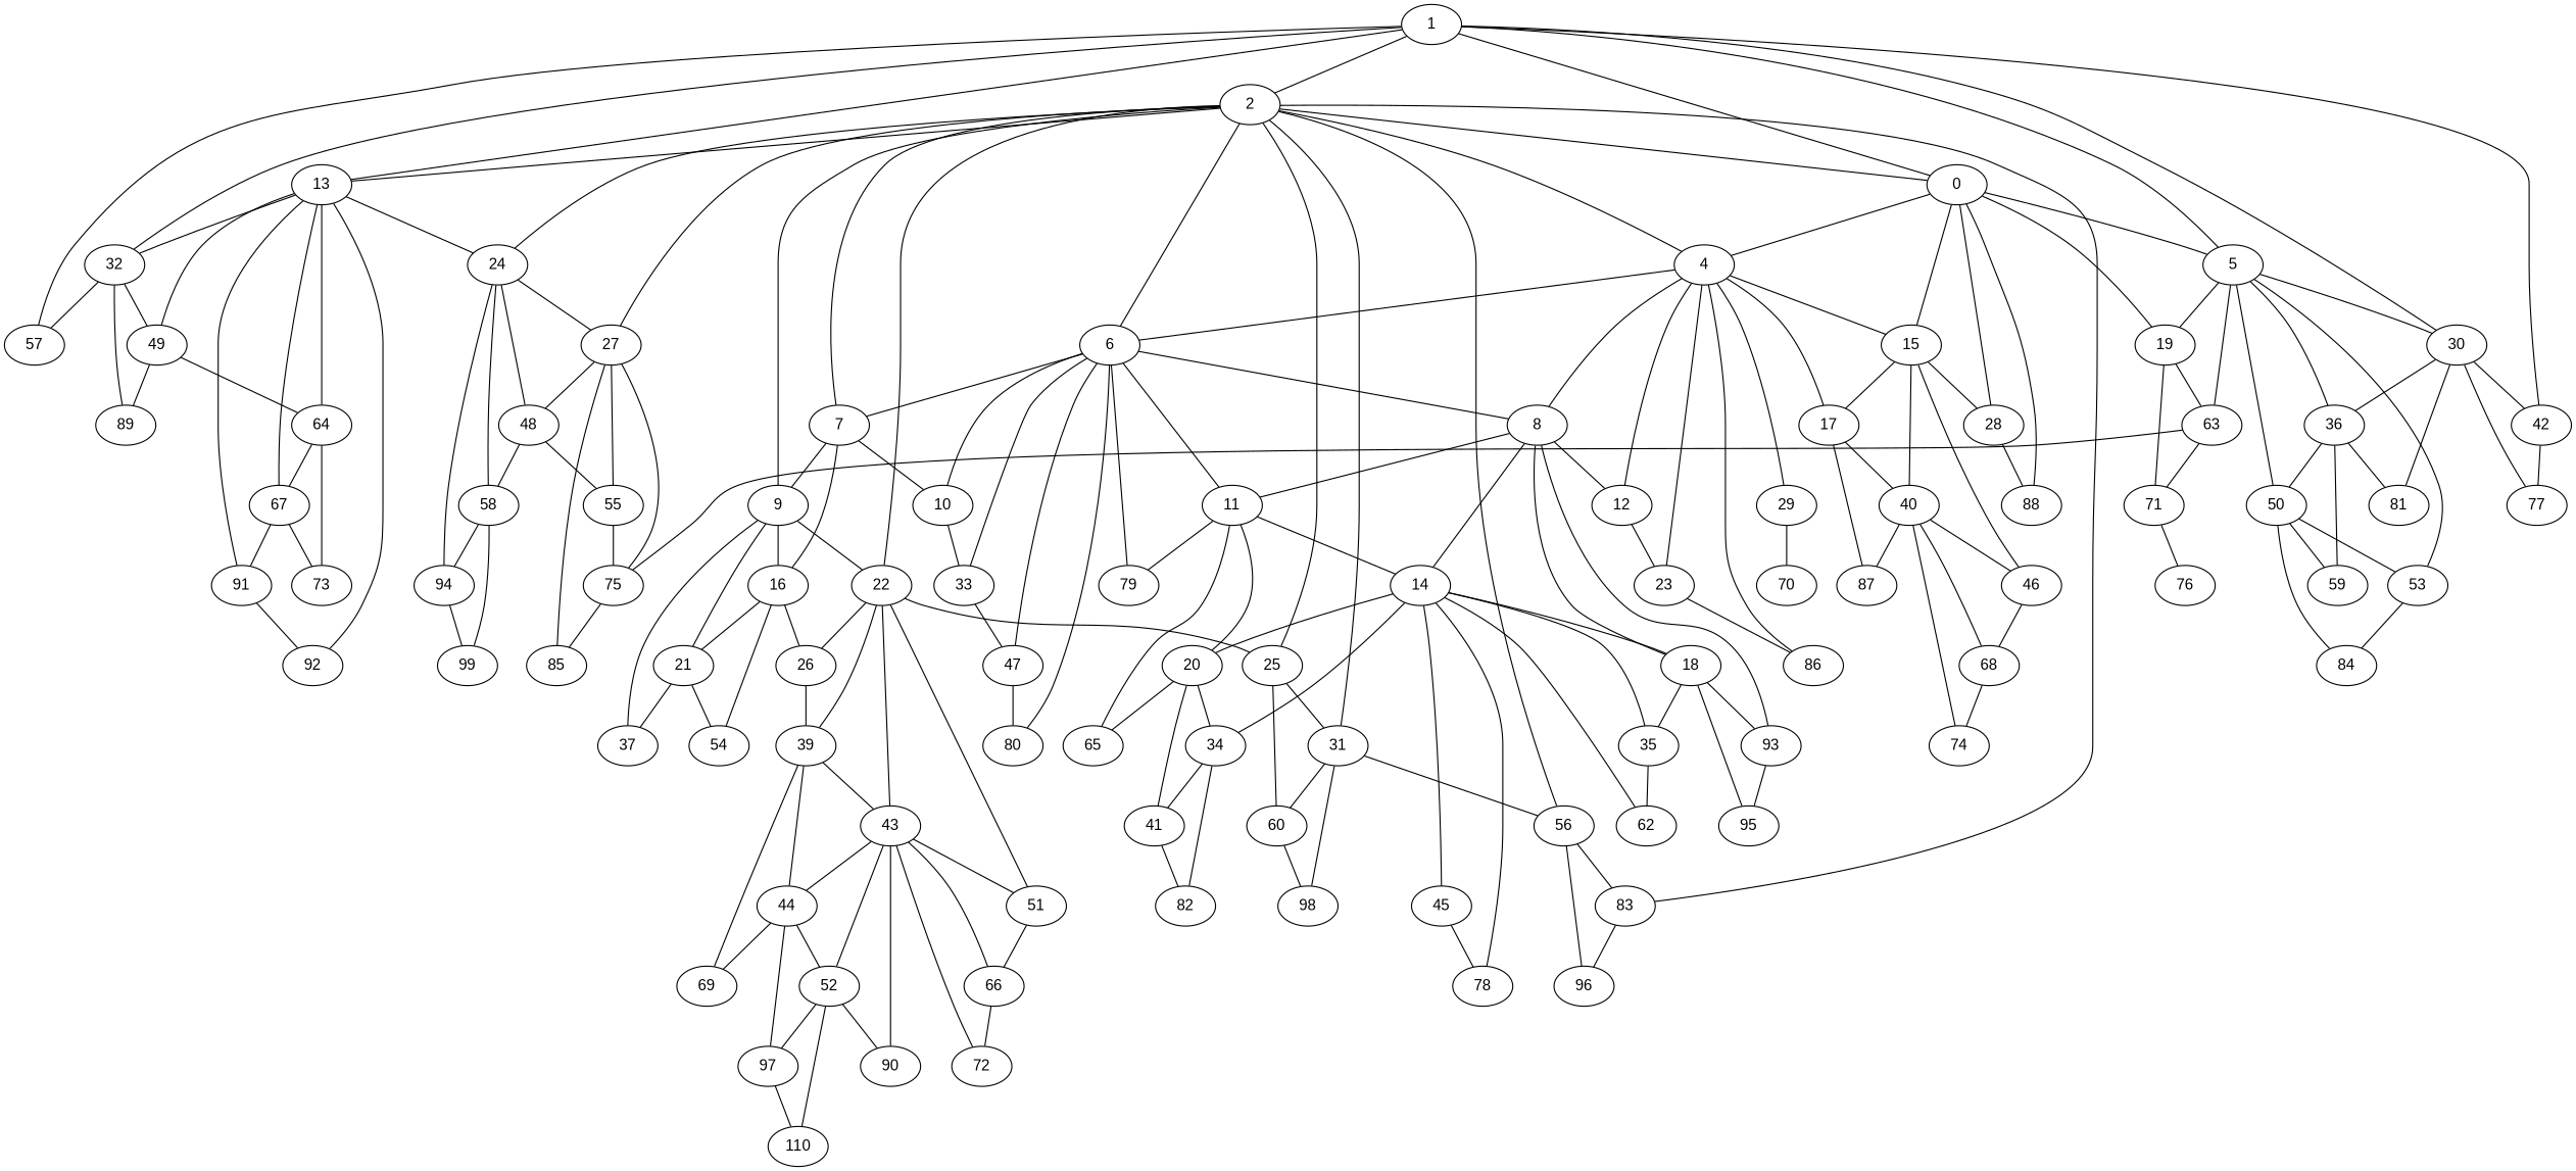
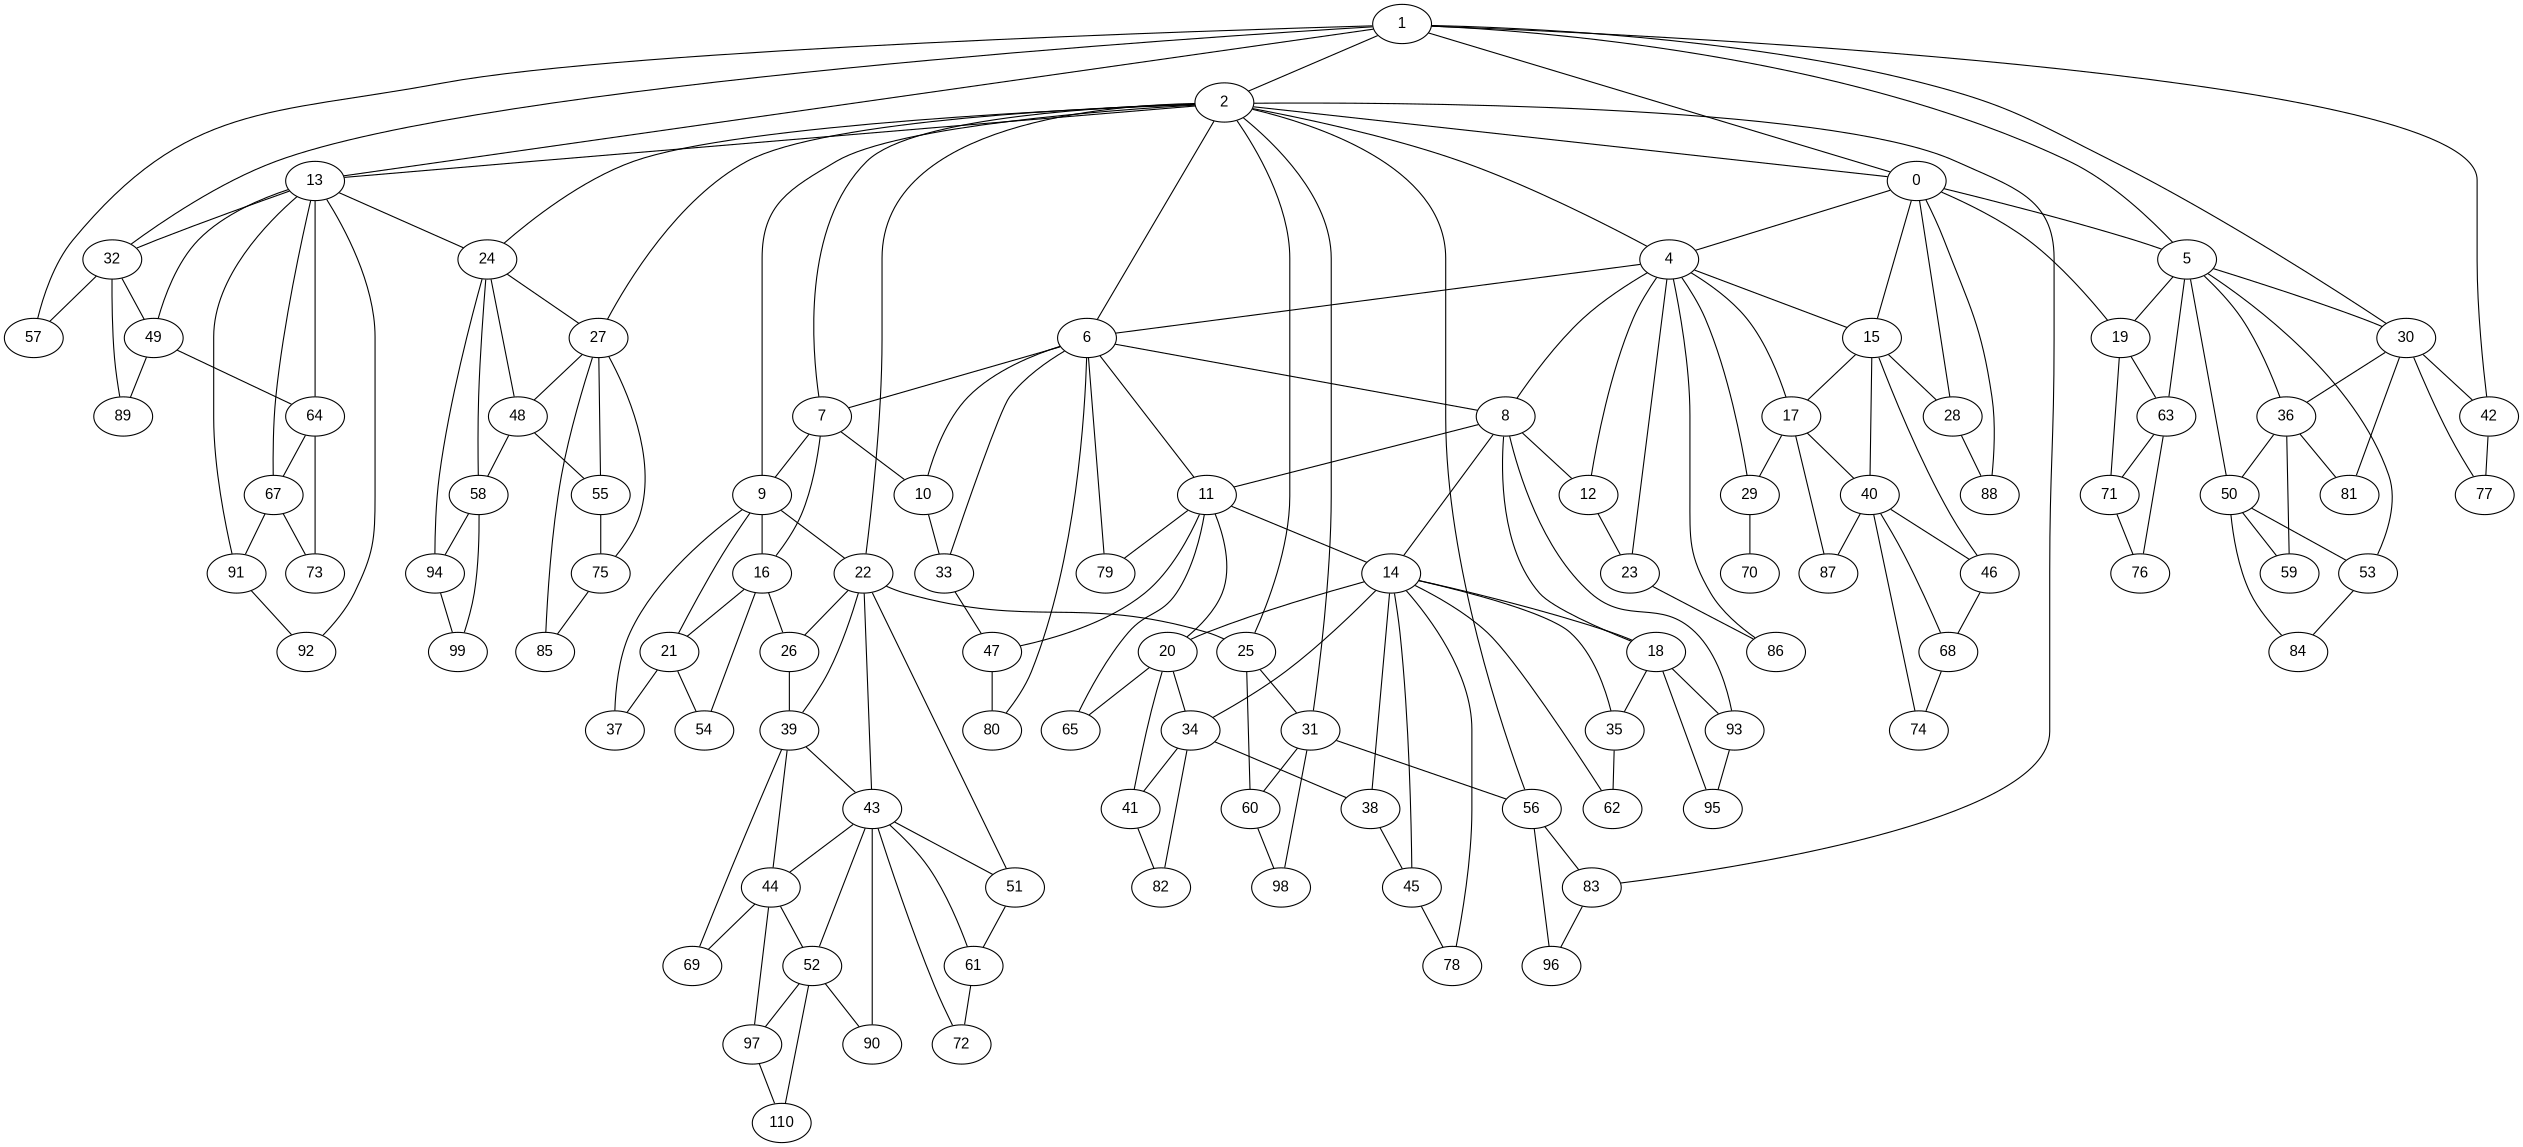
  graph {
    fontname="Liberation Sans"
    node [fontname="Liberation Sans"]
    edge [fontname="Liberation Sans"]
    1
    2
    n3 [label=0]
    5
    13
    30
    32
    42
    57
    4
    6
    7
    9
    22
    24
    25
    27
    31
    56
    83
    15
    19
    28
    88
    36
    50
    53
    63
    49
    64
    67
    91
    92
    77
    81
    89
    8
    12
    17
    23
    29
    86
    10
    11
    33
    47
    79
    80
    16
    21
    37
    26
    39
    43
    51
    48
    58
    94
    60
    55
    75
    85
    98
    96
    40
    46
    71
    14
    18
    93
    87
    70
    59
    84
    76
    20
    65
    54
    34
    35
+   38
    45
    62
    78
    95
    41
    73
    82
    68
    74
    44
    69
    52
-   61 [label=66]
+   61
    72
    90
    99
    97
    n99 [label=110]
    1 -- 2
    1 -- n3
    1 -- 5
    1 -- 13
    1 -- 30
    1 -- 32
    1 -- 42
    1 -- 57
    2 -- n3
    2 -- 13
    2 -- 4
    2 -- 6
    2 -- 7
    2 -- 9
    2 -- 22
    2 -- 24
    2 -- 25
    2 -- 27
    2 -- 31
    2 -- 56
    2 -- 83
    n3 -- 5
    n3 -- 4
    n3 -- 15
    n3 -- 19
    n3 -- 28
    n3 -- 88
    5 -- 30
    5 -- 19
    5 -- 36
    5 -- 50
    5 -- 53
    5 -- 63
    13 -- 32
    13 -- 24
    13 -- 49
    13 -- 64
    13 -- 67
    13 -- 91
    13 -- 92
    30 -- 42
    30 -- 36
    30 -- 77
    30 -- 81
    32 -- 57
    32 -- 49
    32 -- 89
    42 -- 77
    4 -- 6
    4 -- 15
    4 -- 8
    4 -- 12
    4 -- 17
    4 -- 23
    4 -- 29
    4 -- 86
    6 -- 7
    6 -- 8
    6 -- 10
    6 -- 11
    6 -- 33
-   6 -- 47
+   11 -- 47
    6 -- 79
    6 -- 80
    7 -- 9
    7 -- 10
    7 -- 16
    9 -- 22
    9 -- 16
    9 -- 21
    9 -- 37
    22 -- 25
    22 -- 26
    22 -- 39
    22 -- 43
    22 -- 51
    24 -- 27
    24 -- 48
    24 -- 58
    24 -- 94
    25 -- 31
    25 -- 60
    27 -- 48
    27 -- 55
    27 -- 75
    27 -- 85
    31 -- 56
    31 -- 60
    31 -- 98
    56 -- 83
    56 -- 96
    83 -- 96
    15 -- 28
    15 -- 17
    15 -- 40
    15 -- 46
    19 -- 63
    19 -- 71
    28 -- 88
    36 -- 50
    36 -- 81
    36 -- 59
    50 -- 53
    50 -- 59
    50 -- 84
    53 -- 84
    63 -- 71
-   63 -- 75
+   63 -- 76
    49 -- 64
    49 -- 89
    64 -- 67
    64 -- 73
    67 -- 91
    67 -- 73
    91 -- 92
    8 -- 12
    8 -- 11
    8 -- 14
    8 -- 18
    8 -- 93
    12 -- 23
+   17 -- 29
    17 -- 40
    17 -- 87
    23 -- 86
    29 -- 70
    10 -- 33
    11 -- 79
    11 -- 14
    11 -- 20
    11 -- 65
    33 -- 47
    47 -- 80
    16 -- 21
    16 -- 26
    16 -- 54
    21 -- 37
    21 -- 54
    26 -- 39
    39 -- 43
    39 -- 44
    39 -- 69
    43 -- 51
    43 -- 44
    43 -- 52
    43 -- 61
    43 -- 72
    43 -- 90
    51 -- 61
    48 -- 58
    48 -- 55
    58 -- 94
    58 -- 99
    94 -- 99
    60 -- 98
    55 -- 75
    75 -- 85
    40 -- 46
    40 -- 87
    40 -- 68
    40 -- 74
    46 -- 68
    71 -- 76
    14 -- 18
    14 -- 20
    14 -- 34
    14 -- 35
+   14 -- 38
    14 -- 45
    14 -- 62
    14 -- 78
    18 -- 93
    18 -- 35
    18 -- 95
    93 -- 95
    20 -- 65
    20 -- 34
    20 -- 41
+   34 -- 38
    34 -- 41
    34 -- 82
    35 -- 62
+   38 -- 45
    45 -- 78
    41 -- 82
    68 -- 74
    44 -- 69
    44 -- 52
    44 -- 97
    52 -- 90
    52 -- 97
    52 -- n99
    61 -- 72
    97 -- n99
  }
